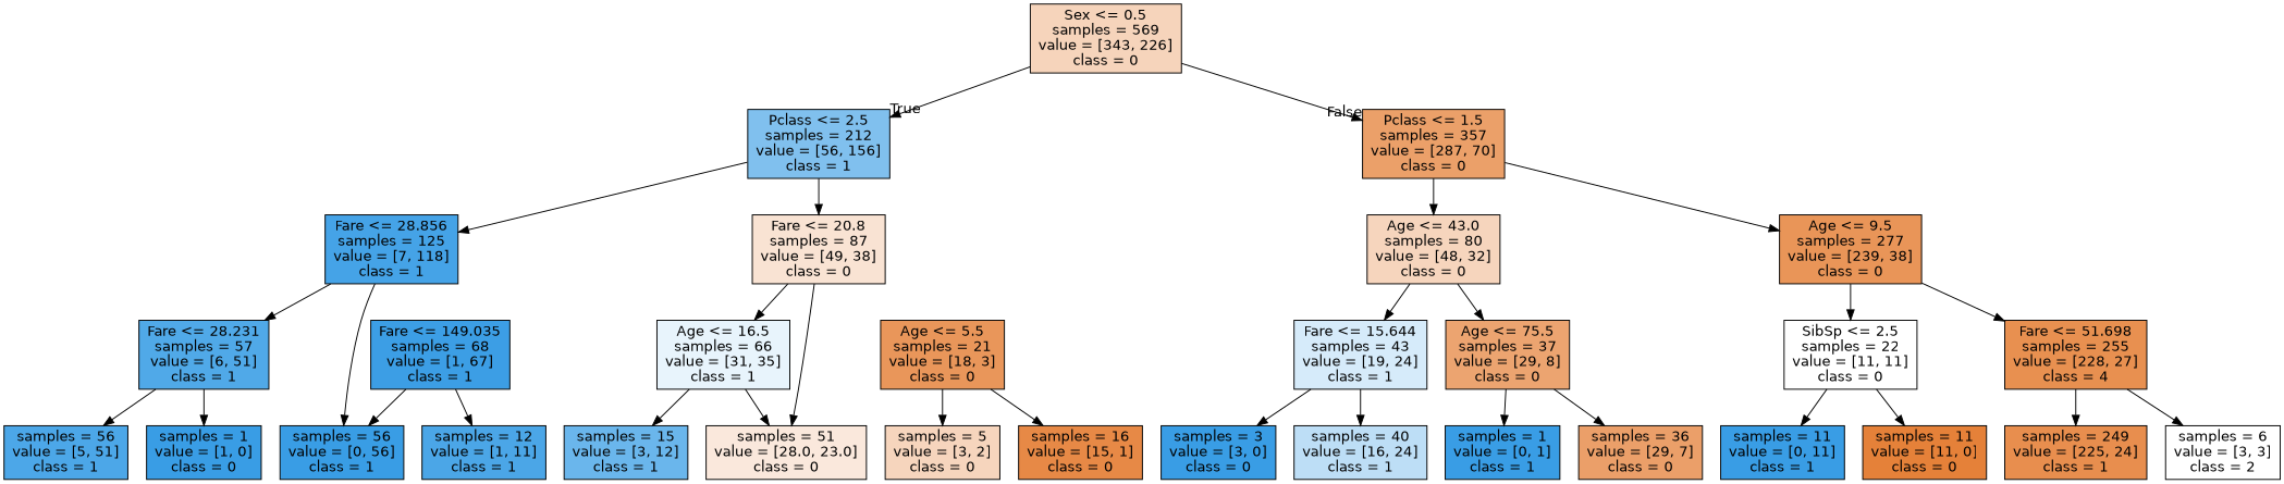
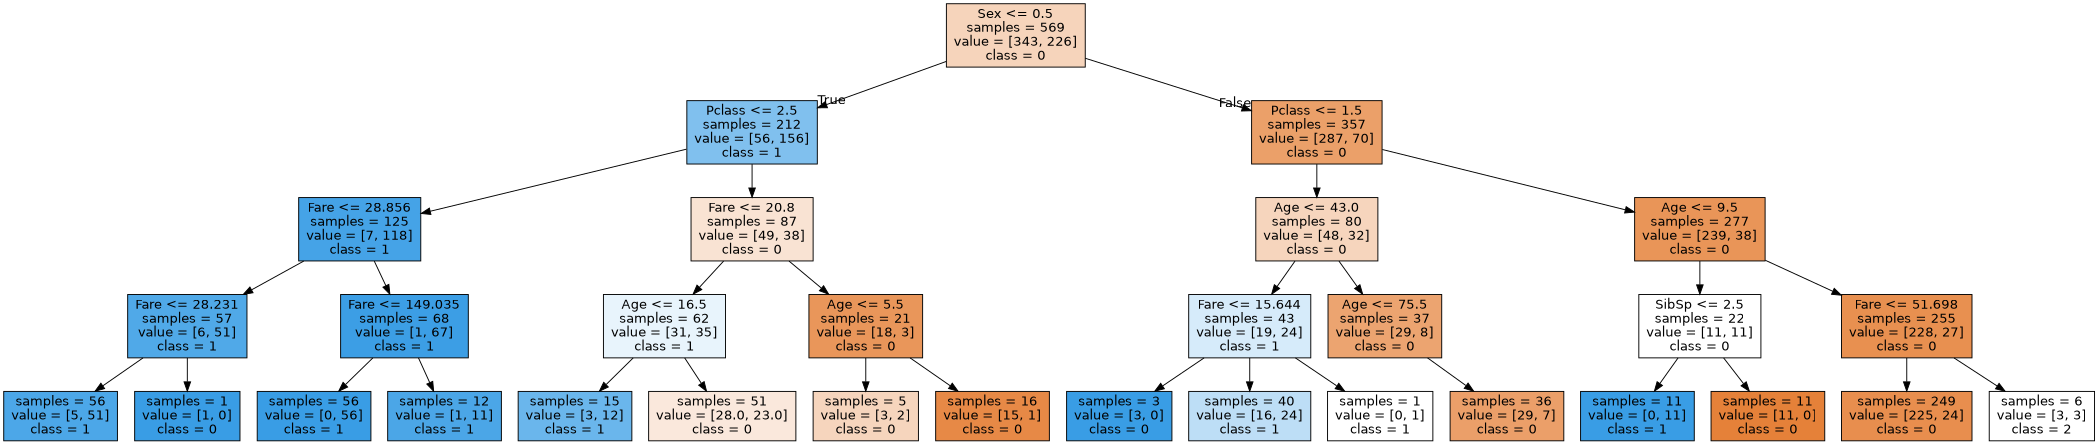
  digraph {
    node [color=black fillcolor="#399de5" fontname=helvetica shape=box style=filled]
    edge [fontname=helvetica]
    n1 [fillcolor="#f6d4bb" label="Sex <= 0.5\nsamples = 569\nvalue = [343, 226]\nclass = 0"]
    n2 [fillcolor="#80c0ee" label="Pclass <= 2.5\nsamples = 212\nvalue = [56, 156]\nclass = 1"]
    n3 [fillcolor="#eba069" label="Pclass <= 1.5\nsamples = 357\nvalue = [287, 70]\nclass = 0"]
    n4 [fillcolor="#45a3e7" label="Fare <= 28.856\nsamples = 125\nvalue = [7, 118]\nclass = 1"]
    n5 [fillcolor="#f9e3d3" label="Fare <= 20.8\nsamples = 87\nvalue = [49, 38]\nclass = 0"]
    n6 [fillcolor="#f6d5bd" label="Age <= 43.0\nsamples = 80\nvalue = [48, 32]\nclass = 0"]
    n7 [fillcolor="#e99558" label="Age <= 9.5\nsamples = 277\nvalue = [239, 38]\nclass = 0"]
    n8 [fillcolor="#50a9e8" label="Fare <= 28.231\nsamples = 57\nvalue = [6, 51]\nclass = 1"]
    n9 [fillcolor="#3c9ee5" label="Fare <= 149.035\nsamples = 68\nvalue = [1, 67]\nclass = 1"]
-   n10 [fillcolor="#e8f4fc" label="Age <= 16.5\nsamples = 66\nvalue = [31, 35]\nclass = 1"]
+   n10 [fillcolor="#e8f4fc" label="Age <= 16.5\nsamples = 62\nvalue = [31, 35]\nclass = 1"]
    n11 [fillcolor="#e9965a" label="Age <= 5.5\nsamples = 21\nvalue = [18, 3]\nclass = 0"]
    n12 [fillcolor="#4ca7e8" label="samples = 56\nvalue = [5, 51]\nclass = 1"]
    n13 [label="samples = 1\nvalue = [1, 0]\nclass = 0"]
    n14 [label="samples = 56\nvalue = [0, 56]\nclass = 1"]
    n15 [fillcolor="#4ba6e7" label="samples = 12\nvalue = [1, 11]\nclass = 1"]
    n16 [fillcolor="#6ab6ec" label="samples = 15\nvalue = [3, 12]\nclass = 1"]
    n17 [fillcolor="#fae8dc" label="samples = 51\nvalue = [28.0, 23.0]\nclass = 0"]
    n18 [fillcolor="#f6d5bd" label="samples = 5\nvalue = [3, 2]\nclass = 0"]
    n19 [fillcolor="#e78946" label="samples = 16\nvalue = [15, 1]\nclass = 0"]
    n20 [fillcolor="#d6ebfa" label="Fare <= 15.644\nsamples = 43\nvalue = [19, 24]\nclass = 1"]
    n21 [fillcolor="#eca470" label="Age <= 75.5\nsamples = 37\nvalue = [29, 8]\nclass = 0"]
    n22 [fillcolor="#ffffff" label="SibSp <= 2.5\nsamples = 22\nvalue = [11, 11]\nclass = 0"]
-   n23 [fillcolor="#e89050" label="Fare <= 51.698\nsamples = 255\nvalue = [228, 27]\nclass = 4"]
+   n23 [fillcolor="#e89050" label="Fare <= 51.698\nsamples = 255\nvalue = [228, 27]\nclass = 0"]
    n24 [label="samples = 3\nvalue = [3, 0]\nclass = 0"]
    n25 [fillcolor="#bddef6" label="samples = 40\nvalue = [16, 24]\nclass = 1"]
    n26 [fillcolor="#eb9f69" label="samples = 36\nvalue = [29, 7]\nclass = 0"]
-   n27 [label="samples = 1\nvalue = [0, 1]\nclass = 1"]
+   n27 [fillcolor="#ffffff" label="samples = 1\nvalue = [0, 1]\nclass = 1"]
    n28 [label="samples = 11\nvalue = [0, 11]\nclass = 1"]
    n29 [fillcolor="#e58139" label="samples = 11\nvalue = [11, 0]\nclass = 0"]
-   n30 [fillcolor="#e88e4e" label="samples = 249\nvalue = [225, 24]\nclass = 1"]
+   n30 [fillcolor="#e88e4e" label="samples = 249\nvalue = [225, 24]\nclass = 0"]
    n31 [fillcolor="#ffffff" label="samples = 6\nvalue = [3, 3]\nclass = 2"]
    n1 -> n2 [headlabel=True labelangle=45 labeldistance=2.5]
    n1 -> n3 [headlabel=False labelangle=-45 labeldistance=2.5]
    n2 -> n4
    n2 -> n5
    n3 -> n6
    n3 -> n7
    n4 -> n8
-   n4 -> n14
+   n4 -> n9
    n5 -> n10
-   n5 -> n17
+   n5 -> n11
    n6 -> n20
    n6 -> n21
    n7 -> n22
    n7 -> n23
    n8 -> n12
    n8 -> n13
    n9 -> n14
    n9 -> n15
    n10 -> n16
    n10 -> n17
    n11 -> n18
    n11 -> n19
    n20 -> n24
    n20 -> n25
    n21 -> n26
-   n21 -> n27
+   n20 -> n27
    n22 -> n28
    n22 -> n29
    n23 -> n30
    n23 -> n31
  }
